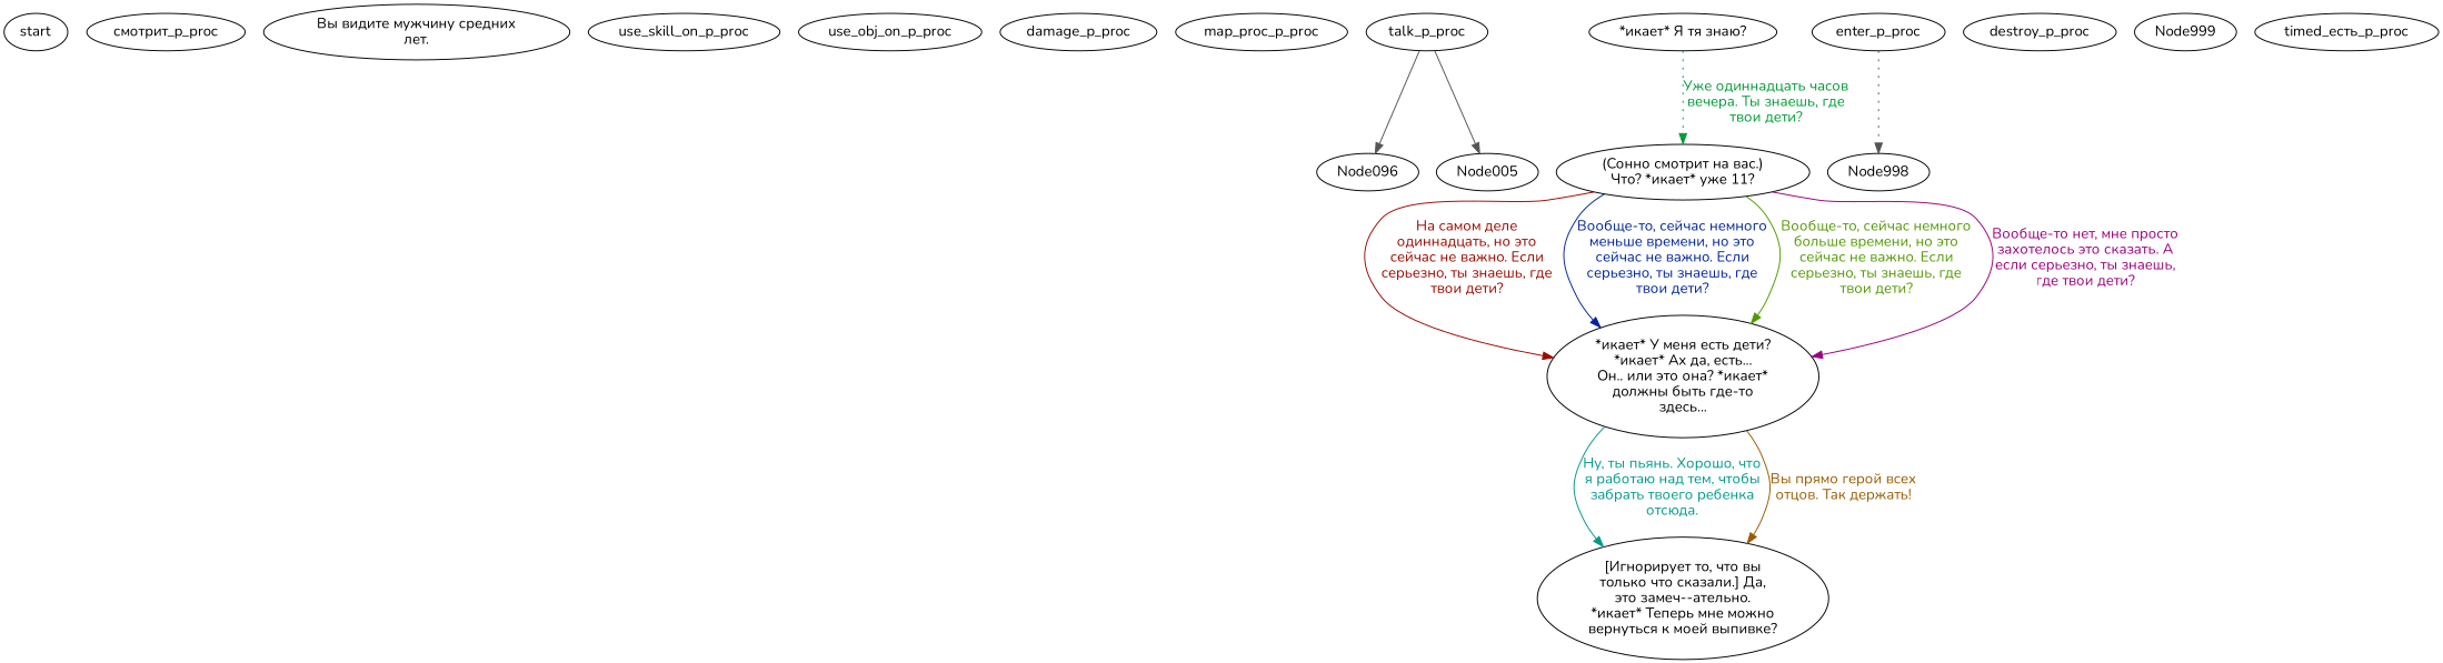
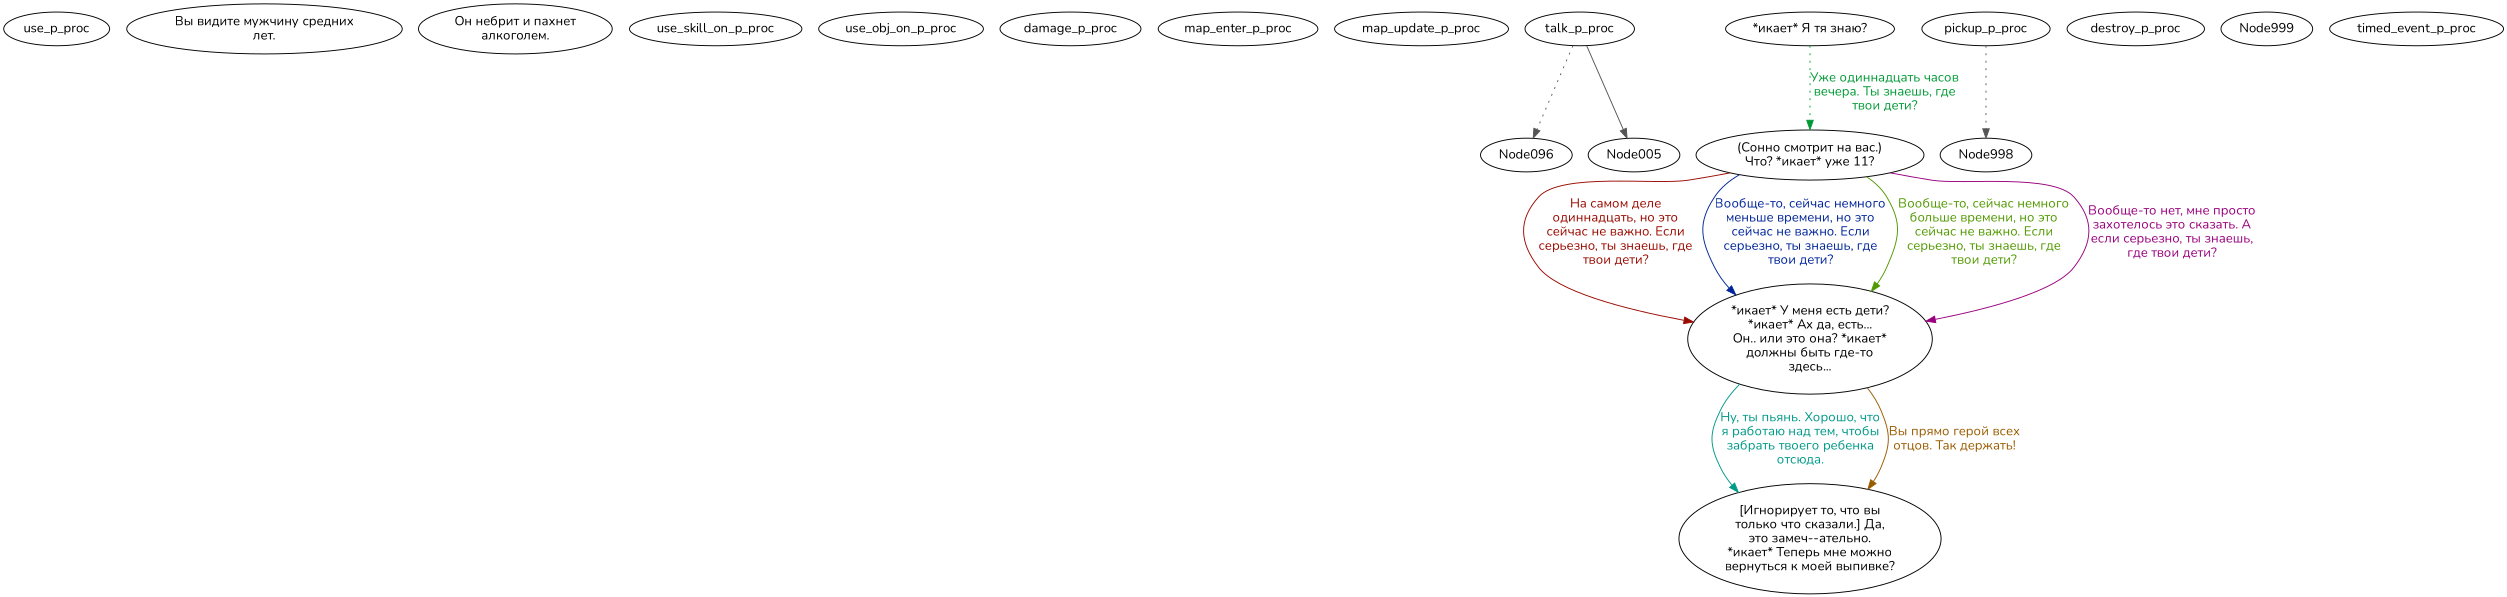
  digraph {
    fontname=Nunito
    node [color="#000000" fillcolor="#FFFFFF" fontname=Nunito style=filled]
    edge [color="#555555" fontname=Nunito]
-   start
-   use_p_proc [label="смотрит_p_proc"]
+   use_p_proc
    n3 [label="Вы видите мужчину средних\nлет."]
+   n4 [label="Он небрит и пахнет\nалкоголем."]
    use_skill_on_p_proc
    use_obj_on_p_proc
    damage_p_proc
-   map_enter_p_proc [label=map_proc_p_proc]
+   map_enter_p_proc
+   map_update_p_proc
    n10 [label=Node096]
    talk_p_proc
    Node005
    n13 [label="*икает* Я тя знаю?"]
    n14 [label="(Сонно смотрит на вас.)\nЧто? *икает* уже 11?"]
    n15 [label="*икает* У меня есть дети?\n*икает* Ах да, есть...\nОн.. или это она? *икает*\nдолжны быть где-то\nздесь..."]
-   pickup_p_proc [label=enter_p_proc]
+   pickup_p_proc
    Node998
    destroy_p_proc
    Node999
    n20 [label="[Игнорирует то, что вы\nтолько что сказали.] Да,\nэто замеч--ательно.\n*икает* Теперь мне можно\nвернуться к моей выпивке?"]
-   timed_event_p_proc [label="timed_есть_p_proc"]
-   talk_p_proc -> n10 [style=solid]
+   timed_event_p_proc
+   talk_p_proc -> n10 [style=dotted]
    talk_p_proc -> Node005 [style=solid]
    n13 -> n14 [color="#009935" fontcolor="#009935" label="Уже одиннадцать часов\nвечера. Ты знаешь, где\nтвои дети?" style=dotted]
    n14 -> n15 [color="#990900" fontcolor="#990900" label="На самом деле\nодиннадцать, но это\nсейчас не важно. Если\nсерьезно, ты знаешь, где\nтвои дети?"]
    n14 -> n15 [color="#002499" fontcolor="#002499" label="Вообще-то, сейчас немного\nменьше времени, но это\nсейчас не важно. Если\nсерьезно, ты знаешь, где\nтвои дети?"]
    n14 -> n15 [color="#519900" fontcolor="#519900" label="Вообще-то, сейчас немного\nбольше времени, но это\nсейчас не важно. Если\nсерьезно, ты знаешь, где\nтвои дети?"]
    n14 -> n15 [color="#99007D" fontcolor="#99007D" label="Вообще-то нет, мне просто\nзахотелось это сказать. А\nесли серьезно, ты знаешь,\nгде твои дети?"]
    n15 -> n20 [color="#009988" fontcolor="#009988" label="Ну, ты пьянь. Хорошо, что\nя работаю над тем, чтобы\nзабрать твоего ребенка\nотсюда."]
    n15 -> n20 [color="#995B00" fontcolor="#995B00" label="Вы прямо герой всех\nотцов. Так держать!"]
    pickup_p_proc -> Node998 [style=dotted]
  }
